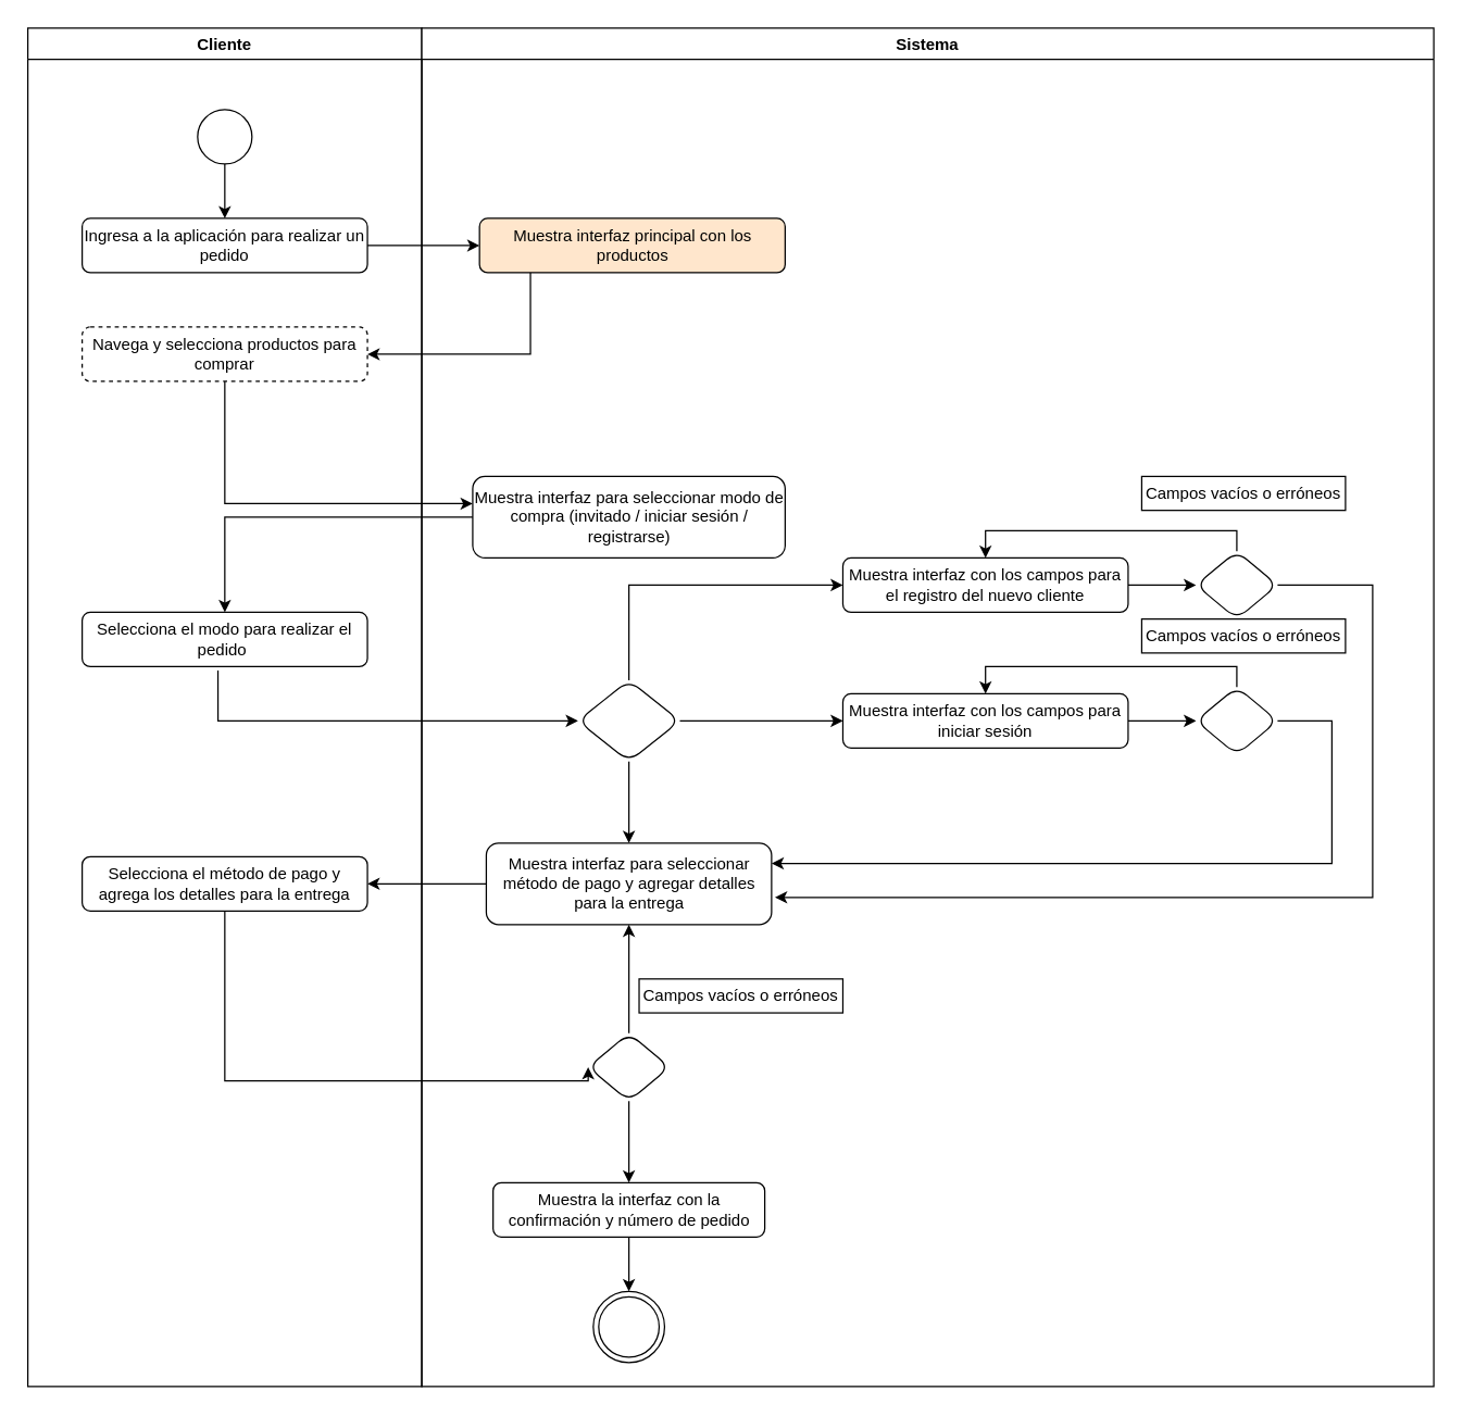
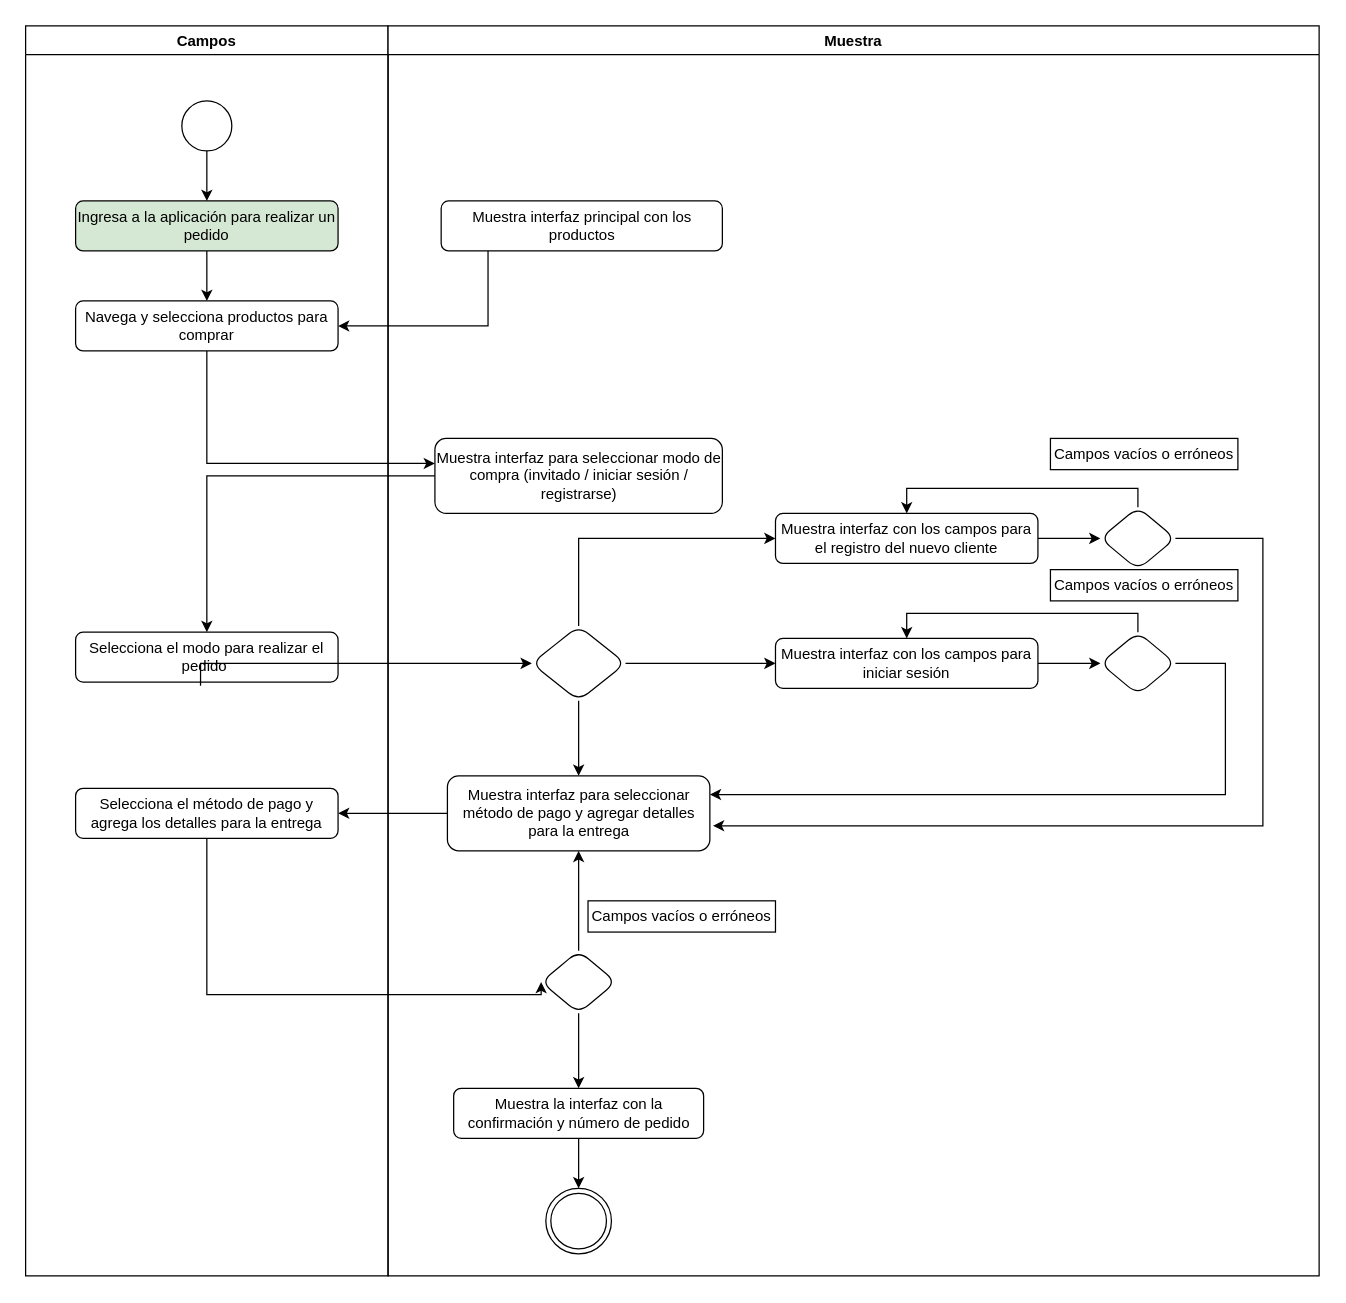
  <mxCell id="0" />
  <mxCell id="1" parent="0" />
- <mxCell id="2" value="Cliente" style="swimlane;" vertex="1" parent="1"><mxGeometry x="20" y="20" width="290" height="1000" as="geometry" /></mxCell>
+ <mxCell id="2" value="Campos" style="swimlane;" vertex="1" parent="1"><mxGeometry x="20" y="20" width="290" height="1000" as="geometry" /></mxCell>
  <mxCell id="3" value="" style="edgeStyle=orthogonalEdgeStyle;rounded=0;orthogonalLoop=1;jettySize=auto;html=1;" edge="1" parent="2" source="4" target="5"><mxGeometry relative="1" as="geometry" /></mxCell>
  <mxCell id="4" value="" style="ellipse;whiteSpace=wrap;html=1;aspect=fixed;" vertex="1" parent="2"><mxGeometry x="125" y="60" width="40" height="40" as="geometry" /></mxCell>
- <mxCell id="5" value="Ingresa a la aplicación para realizar un pedido" style="rounded=1;whiteSpace=wrap;html=1;" vertex="1" parent="2"><mxGeometry x="40" y="140" width="210" height="40" as="geometry" /></mxCell>
- <mxCell id="6" value="Navega y selecciona productos para comprar" style="whiteSpace=wrap;html=1;rounded=1;dashed=1;" vertex="1" parent="2"><mxGeometry x="40" y="220" width="210" height="40" as="geometry" /></mxCell>
- <mxCell id="7" value="Selecciona el modo para realizar el pedido&amp;nbsp;" style="whiteSpace=wrap;html=1;rounded=1;" vertex="1" parent="2"><mxGeometry x="40" y="430" width="210" height="40" as="geometry" /></mxCell>
+ <mxCell id="5" value="Ingresa a la aplicación para realizar un pedido" style="rounded=1;whiteSpace=wrap;html=1;fillColor=#d5e8d4;" vertex="1" parent="2"><mxGeometry x="40" y="140" width="210" height="40" as="geometry" /></mxCell>
+ <mxCell id="6" value="Navega y selecciona productos para comprar" style="whiteSpace=wrap;html=1;rounded=1;" vertex="1" parent="2"><mxGeometry x="40" y="220" width="210" height="40" as="geometry" /></mxCell>
+ <mxCell id="7" value="Selecciona el modo para realizar el pedido&amp;nbsp;" style="whiteSpace=wrap;html=1;rounded=1;" vertex="1" parent="2"><mxGeometry x="40" y="485" width="210" height="40" as="geometry" /></mxCell>
  <mxCell id="8" value="" style="edgeStyle=orthogonalEdgeStyle;rounded=0;orthogonalLoop=1;jettySize=auto;html=1;" edge="1" parent="2" target="6"><mxGeometry relative="1" as="geometry"><mxPoint x="370" y="180" as="sourcePoint" /><mxPoint x="280" y="240" as="targetPoint" /><Array as="points"><mxPoint x="370" y="240" /></Array></mxGeometry></mxCell>
  <mxCell id="9" value="Selecciona el método de pago y agrega los detalles para la entrega" style="whiteSpace=wrap;html=1;rounded=1;" vertex="1" parent="2"><mxGeometry x="40" y="610" width="210" height="40" as="geometry" /></mxCell>
- <mxCell id="10" value="Sistema" style="swimlane;" vertex="1" parent="1"><mxGeometry x="310" y="20" width="745" height="1000" as="geometry" /></mxCell>
- <mxCell id="11" value="Muestra interfaz principal con los productos" style="whiteSpace=wrap;html=1;rounded=1;fillColor=#ffe6cc;" vertex="1" parent="10"><mxGeometry x="42.5" y="140" width="225" height="40" as="geometry" /></mxCell>
+ <mxCell id="10" value="Muestra" style="swimlane;" vertex="1" parent="1"><mxGeometry x="310" y="20" width="745" height="1000" as="geometry" /></mxCell>
+ <mxCell id="11" value="Muestra interfaz principal con los productos" style="whiteSpace=wrap;html=1;rounded=1;" vertex="1" parent="10"><mxGeometry x="42.5" y="140" width="225" height="40" as="geometry" /></mxCell>
  <mxCell id="12" value="Muestra interfaz para seleccionar modo de compra (invitado / iniciar sesión / registrarse)" style="whiteSpace=wrap;html=1;rounded=1;" vertex="1" parent="10"><mxGeometry x="37.5" y="330" width="230" height="60" as="geometry" /></mxCell>
  <mxCell id="13" value="" style="edgeStyle=orthogonalEdgeStyle;rounded=0;orthogonalLoop=1;jettySize=auto;html=1;" edge="1" parent="10" source="16" target="17"><mxGeometry relative="1" as="geometry" /></mxCell>
  <mxCell id="14" value="" style="edgeStyle=orthogonalEdgeStyle;rounded=0;orthogonalLoop=1;jettySize=auto;html=1;entryX=0;entryY=0.5;entryDx=0;entryDy=0;exitX=0.5;exitY=0;exitDx=0;exitDy=0;" edge="1" parent="10" source="16" target="19"><mxGeometry relative="1" as="geometry" /></mxCell>
  <mxCell id="15" value="" style="edgeStyle=orthogonalEdgeStyle;rounded=0;orthogonalLoop=1;jettySize=auto;html=1;" edge="1" parent="10" source="16" target="21"><mxGeometry relative="1" as="geometry" /></mxCell>
  <mxCell id="16" value="" style="rhombus;whiteSpace=wrap;html=1;rounded=1;" vertex="1" parent="10"><mxGeometry x="115" y="480" width="75" height="60" as="geometry" /></mxCell>
  <mxCell id="17" value="Muestra interfaz para seleccionar método de pago y agregar detalles para la entrega" style="whiteSpace=wrap;html=1;rounded=1;" vertex="1" parent="10"><mxGeometry x="47.5" y="600" width="210" height="60" as="geometry" /></mxCell>
  <mxCell id="18" value="" style="edgeStyle=orthogonalEdgeStyle;rounded=0;orthogonalLoop=1;jettySize=auto;html=1;" edge="1" parent="10" source="19" target="24"><mxGeometry relative="1" as="geometry" /></mxCell>
  <mxCell id="19" value="Muestra interfaz con los campos para el registro del nuevo cliente" style="whiteSpace=wrap;html=1;rounded=1;" vertex="1" parent="10"><mxGeometry x="310" y="390" width="210" height="40" as="geometry" /></mxCell>
  <mxCell id="20" style="edgeStyle=orthogonalEdgeStyle;rounded=0;orthogonalLoop=1;jettySize=auto;html=1;entryX=0;entryY=0.5;entryDx=0;entryDy=0;" edge="1" parent="10" source="21" target="27"><mxGeometry relative="1" as="geometry" /></mxCell>
  <mxCell id="21" value="Muestra interfaz con los campos para iniciar sesión" style="whiteSpace=wrap;html=1;rounded=1;" vertex="1" parent="10"><mxGeometry x="310" y="490" width="210" height="40" as="geometry" /></mxCell>
  <mxCell id="22" style="edgeStyle=orthogonalEdgeStyle;rounded=0;orthogonalLoop=1;jettySize=auto;html=1;entryX=0.5;entryY=0;entryDx=0;entryDy=0;" edge="1" parent="10" source="24" target="19"><mxGeometry relative="1" as="geometry"><Array as="points"><mxPoint x="600" y="370" /><mxPoint x="415" y="370" /></Array></mxGeometry></mxCell>
  <mxCell id="23" style="edgeStyle=orthogonalEdgeStyle;rounded=0;orthogonalLoop=1;jettySize=auto;html=1;" edge="1" parent="10" source="24"><mxGeometry relative="1" as="geometry"><mxPoint x="260" y="640" as="targetPoint" /><Array as="points"><mxPoint x="700" y="410" /><mxPoint x="700" y="640" /></Array></mxGeometry></mxCell>
  <mxCell id="24" value="" style="rhombus;whiteSpace=wrap;html=1;rounded=1;" vertex="1" parent="10"><mxGeometry x="570" y="385" width="60" height="50" as="geometry" /></mxCell>
  <mxCell id="25" style="edgeStyle=orthogonalEdgeStyle;rounded=0;orthogonalLoop=1;jettySize=auto;html=1;entryX=0.5;entryY=0;entryDx=0;entryDy=0;" edge="1" parent="10" source="27" target="21"><mxGeometry relative="1" as="geometry"><Array as="points"><mxPoint x="600" y="470" /><mxPoint x="415" y="470" /></Array></mxGeometry></mxCell>
  <mxCell id="26" style="edgeStyle=orthogonalEdgeStyle;rounded=0;orthogonalLoop=1;jettySize=auto;html=1;entryX=1;entryY=0.25;entryDx=0;entryDy=0;exitX=1;exitY=0.5;exitDx=0;exitDy=0;" edge="1" parent="10" source="27" target="17"><mxGeometry relative="1" as="geometry"><mxPoint x="270" y="630" as="targetPoint" /><mxPoint x="639.929" y="510.059" as="sourcePoint" /><Array as="points"><mxPoint x="670" y="510" /><mxPoint x="670" y="615" /></Array></mxGeometry></mxCell>
  <mxCell id="27" value="" style="rhombus;whiteSpace=wrap;html=1;rounded=1;" vertex="1" parent="10"><mxGeometry x="570" y="485" width="60" height="50" as="geometry" /></mxCell>
  <mxCell id="28" value="" style="edgeStyle=orthogonalEdgeStyle;rounded=0;orthogonalLoop=1;jettySize=auto;html=1;" edge="1" parent="10" source="29" target="32"><mxGeometry relative="1" as="geometry" /></mxCell>
  <mxCell id="29" value="" style="rhombus;whiteSpace=wrap;html=1;rounded=1;" vertex="1" parent="10"><mxGeometry x="122.5" y="740" width="60" height="50" as="geometry" /></mxCell>
  <mxCell id="30" style="edgeStyle=orthogonalEdgeStyle;rounded=0;orthogonalLoop=1;jettySize=auto;html=1;entryX=0.5;entryY=1;entryDx=0;entryDy=0;" edge="1" parent="10" source="29" target="17"><mxGeometry relative="1" as="geometry"><mxPoint x="161" y="670" as="targetPoint" /></mxGeometry></mxCell>
  <mxCell id="31" style="edgeStyle=orthogonalEdgeStyle;rounded=0;orthogonalLoop=1;jettySize=auto;html=1;entryX=0.5;entryY=0;entryDx=0;entryDy=0;" edge="1" parent="10" source="32" target="33"><mxGeometry relative="1" as="geometry" /></mxCell>
  <mxCell id="32" value="Muestra la interfaz con la confirmación y número de pedido" style="whiteSpace=wrap;html=1;rounded=1;" vertex="1" parent="10"><mxGeometry x="52.5" y="850" width="200" height="40" as="geometry" /></mxCell>
  <mxCell id="33" value="" style="ellipse;shape=doubleEllipse;whiteSpace=wrap;html=1;aspect=fixed;" vertex="1" parent="10"><mxGeometry x="126.25" y="930" width="52.5" height="52.5" as="geometry" /></mxCell>
  <mxCell id="34" value="Campos vacíos o erróneos" style="rounded=0;whiteSpace=wrap;html=1;" vertex="1" parent="10"><mxGeometry x="530" y="435" width="150" height="25" as="geometry" /></mxCell>
  <mxCell id="35" value="Campos vacíos o erróneos" style="rounded=0;whiteSpace=wrap;html=1;" vertex="1" parent="10"><mxGeometry x="530" y="330" width="150" height="25" as="geometry" /></mxCell>
  <mxCell id="36" value="Campos vacíos o erróneos" style="rounded=0;whiteSpace=wrap;html=1;" vertex="1" parent="10"><mxGeometry x="160" y="700" width="150" height="25" as="geometry" /></mxCell>
- <mxCell id="37" value="" style="edgeStyle=orthogonalEdgeStyle;rounded=0;orthogonalLoop=1;jettySize=auto;html=1;" edge="1" parent="1" source="5" target="11"><mxGeometry relative="1" as="geometry" /></mxCell>
+ <mxCell id="37" value="" style="edgeStyle=orthogonalEdgeStyle;rounded=0;orthogonalLoop=1;jettySize=auto;html=1;" edge="1" parent="1" source="5" target="6"><mxGeometry relative="1" as="geometry" /></mxCell>
  <mxCell id="38" value="" style="edgeStyle=orthogonalEdgeStyle;rounded=0;orthogonalLoop=1;jettySize=auto;html=1;" edge="1" parent="1" source="6" target="12"><mxGeometry relative="1" as="geometry"><Array as="points"><mxPoint x="165" y="370" /><mxPoint x="465" y="370" /></Array></mxGeometry></mxCell>
  <mxCell id="39" value="" style="edgeStyle=orthogonalEdgeStyle;rounded=0;orthogonalLoop=1;jettySize=auto;html=1;" edge="1" parent="1" source="12" target="7"><mxGeometry relative="1" as="geometry" /></mxCell>
  <mxCell id="40" value="" style="edgeStyle=orthogonalEdgeStyle;rounded=0;orthogonalLoop=1;jettySize=auto;html=1;entryX=0;entryY=0.5;entryDx=0;entryDy=0;exitX=0.476;exitY=1.073;exitDx=0;exitDy=0;exitPerimeter=0;" edge="1" parent="1" source="7" target="16"><mxGeometry relative="1" as="geometry"><Array as="points"><mxPoint x="160" y="530" /></Array></mxGeometry></mxCell>
  <mxCell id="41" value="" style="edgeStyle=orthogonalEdgeStyle;rounded=0;orthogonalLoop=1;jettySize=auto;html=1;" edge="1" parent="1" source="17" target="9"><mxGeometry relative="1" as="geometry" /></mxCell>
  <mxCell id="42" value="" style="edgeStyle=orthogonalEdgeStyle;rounded=0;orthogonalLoop=1;jettySize=auto;html=1;entryX=0;entryY=0.5;entryDx=0;entryDy=0;" edge="1" parent="1" source="9" target="29"><mxGeometry relative="1" as="geometry"><Array as="points"><mxPoint x="165" y="795" /></Array></mxGeometry></mxCell>
